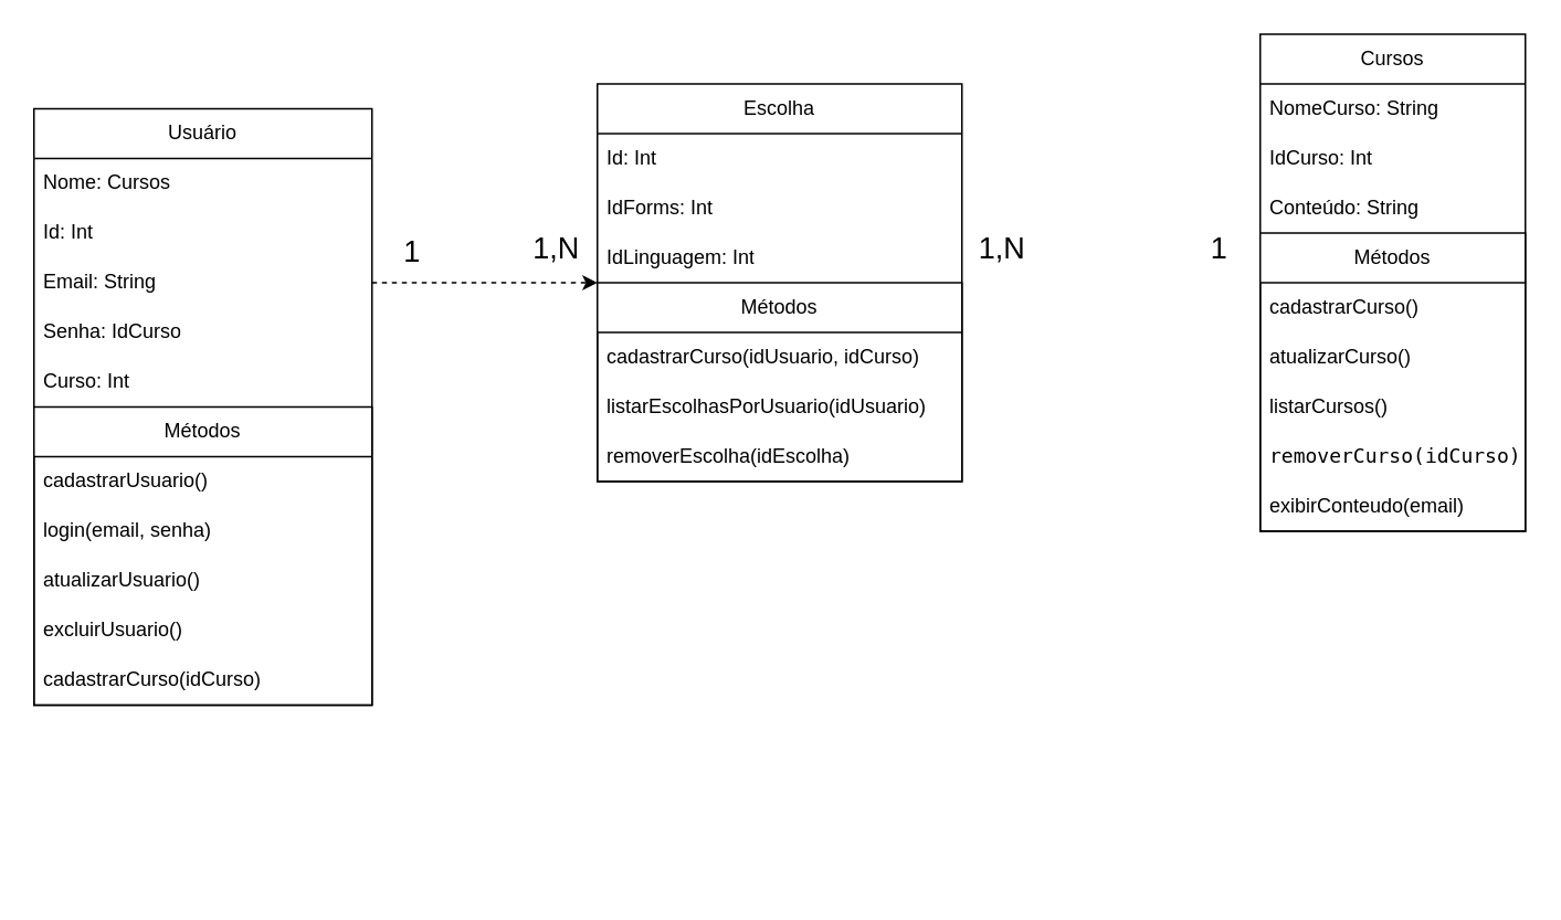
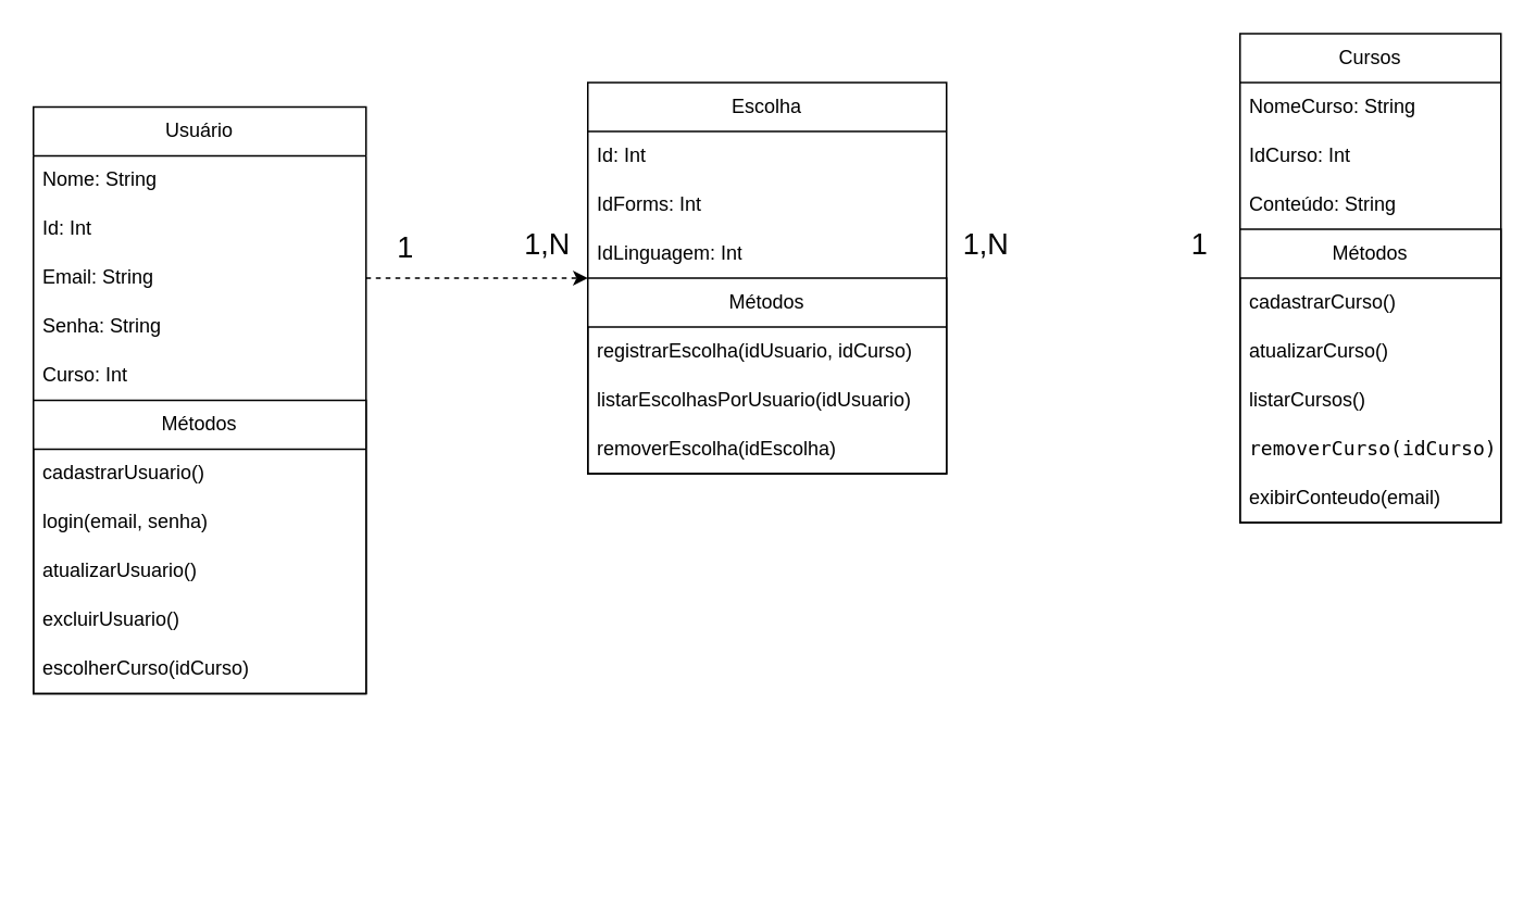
  <mxCell id="0" />
  <mxCell id="1" parent="0" />
  <mxCell id="2" value="Usuário" style="swimlane;fontStyle=0;childLayout=stackLayout;horizontal=1;startSize=30;horizontalStack=0;resizeParent=1;resizeParentMax=0;resizeLast=0;collapsible=1;marginBottom=0;whiteSpace=wrap;html=1;strokeColor=default;swimlaneLine=1;" vertex="1" parent="1"><mxGeometry x="20" y="65" width="204" height="360" as="geometry" /></mxCell>
- <mxCell id="3" value="Nome: Cursos" style="text;strokeColor=none;fillColor=none;align=left;verticalAlign=middle;spacingLeft=4;spacingRight=4;overflow=hidden;points=[[0,0.5],[1,0.5]];portConstraint=eastwest;rotatable=0;whiteSpace=wrap;html=1;" vertex="1" parent="2"><mxGeometry y="30" width="204" height="30" as="geometry" /></mxCell>
+ <mxCell id="3" value="Nome: String" style="text;strokeColor=none;fillColor=none;align=left;verticalAlign=middle;spacingLeft=4;spacingRight=4;overflow=hidden;points=[[0,0.5],[1,0.5]];portConstraint=eastwest;rotatable=0;whiteSpace=wrap;html=1;" vertex="1" parent="2"><mxGeometry y="30" width="204" height="30" as="geometry" /></mxCell>
  <mxCell id="4" value="Id: Int" style="text;strokeColor=none;fillColor=none;align=left;verticalAlign=middle;spacingLeft=4;spacingRight=4;overflow=hidden;points=[[0,0.5],[1,0.5]];portConstraint=eastwest;rotatable=0;whiteSpace=wrap;html=1;" vertex="1" parent="2"><mxGeometry y="60" width="204" height="30" as="geometry" /></mxCell>
  <mxCell id="5" value="Email: String" style="text;strokeColor=none;fillColor=none;align=left;verticalAlign=middle;spacingLeft=4;spacingRight=4;overflow=hidden;points=[[0,0.5],[1,0.5]];portConstraint=eastwest;rotatable=0;whiteSpace=wrap;html=1;" vertex="1" parent="2"><mxGeometry y="90" width="204" height="30" as="geometry" /></mxCell>
- <mxCell id="6" value="Senha: IdCurso" style="text;strokeColor=none;fillColor=none;align=left;verticalAlign=middle;spacingLeft=4;spacingRight=4;overflow=hidden;points=[[0,0.5],[1,0.5]];portConstraint=eastwest;rotatable=0;whiteSpace=wrap;html=1;" vertex="1" parent="2"><mxGeometry y="120" width="204" height="30" as="geometry" /></mxCell>
+ <mxCell id="6" value="Senha: String" style="text;strokeColor=none;fillColor=none;align=left;verticalAlign=middle;spacingLeft=4;spacingRight=4;overflow=hidden;points=[[0,0.5],[1,0.5]];portConstraint=eastwest;rotatable=0;whiteSpace=wrap;html=1;" vertex="1" parent="2"><mxGeometry y="120" width="204" height="30" as="geometry" /></mxCell>
  <mxCell id="7" value="Curso: Int" style="text;strokeColor=none;fillColor=none;align=left;verticalAlign=middle;spacingLeft=4;spacingRight=4;overflow=hidden;points=[[0,0.5],[1,0.5]];portConstraint=eastwest;rotatable=0;whiteSpace=wrap;html=1;" vertex="1" parent="2"><mxGeometry y="150" width="204" height="30" as="geometry" /></mxCell>
  <mxCell id="8" style="edgeStyle=orthogonalEdgeStyle;rounded=0;orthogonalLoop=1;jettySize=auto;html=1;exitX=0.5;exitY=1;exitDx=0;exitDy=0;" edge="1" parent="2"><mxGeometry relative="1" as="geometry"><mxPoint x="102" y="300" as="sourcePoint" /><mxPoint x="102" y="300" as="targetPoint" /></mxGeometry></mxCell>
  <mxCell id="9" value="Métodos" style="swimlane;fontStyle=0;childLayout=stackLayout;horizontal=1;startSize=30;horizontalStack=0;resizeParent=1;resizeParentMax=0;resizeLast=0;collapsible=1;marginBottom=0;whiteSpace=wrap;html=1;strokeColor=default;swimlaneLine=1;" vertex="1" parent="2"><mxGeometry y="180" width="204" height="180" as="geometry" /></mxCell>
  <mxCell id="10" style="edgeStyle=orthogonalEdgeStyle;rounded=0;orthogonalLoop=1;jettySize=auto;html=1;exitX=0.5;exitY=1;exitDx=0;exitDy=0;" edge="1" parent="9"><mxGeometry relative="1" as="geometry"><mxPoint x="102" y="300" as="sourcePoint" /><mxPoint x="102" y="300" as="targetPoint" /></mxGeometry></mxCell>
  <mxCell id="11" value="cadastrarUsuario()" style="text;strokeColor=none;fillColor=none;align=left;verticalAlign=middle;spacingLeft=4;spacingRight=4;overflow=hidden;points=[[0,0.5],[1,0.5]];portConstraint=eastwest;rotatable=0;whiteSpace=wrap;html=1;" vertex="1" parent="9"><mxGeometry y="30" width="204" height="30" as="geometry" /></mxCell>
  <mxCell id="12" value="login(email, senha)" style="text;strokeColor=none;fillColor=none;align=left;verticalAlign=middle;spacingLeft=4;spacingRight=4;overflow=hidden;points=[[0,0.5],[1,0.5]];portConstraint=eastwest;rotatable=0;whiteSpace=wrap;html=1;" vertex="1" parent="9"><mxGeometry y="60" width="204" height="30" as="geometry" /></mxCell>
  <mxCell id="13" value="atualizarUsuario()" style="text;strokeColor=none;fillColor=none;align=left;verticalAlign=middle;spacingLeft=4;spacingRight=4;overflow=hidden;points=[[0,0.5],[1,0.5]];portConstraint=eastwest;rotatable=0;whiteSpace=wrap;html=1;" vertex="1" parent="9"><mxGeometry y="90" width="204" height="30" as="geometry" /></mxCell>
  <mxCell id="14" value="excluirUsuario()" style="text;strokeColor=none;fillColor=none;align=left;verticalAlign=middle;spacingLeft=4;spacingRight=4;overflow=hidden;points=[[0,0.5],[1,0.5]];portConstraint=eastwest;rotatable=0;whiteSpace=wrap;html=1;" vertex="1" parent="9"><mxGeometry y="120" width="204" height="30" as="geometry" /></mxCell>
- <mxCell id="15" value="cadastrarCurso(idCurso)" style="text;strokeColor=none;fillColor=none;align=left;verticalAlign=middle;spacingLeft=4;spacingRight=4;overflow=hidden;points=[[0,0.5],[1,0.5]];portConstraint=eastwest;rotatable=0;whiteSpace=wrap;html=1;" vertex="1" parent="9"><mxGeometry y="150" width="204" height="30" as="geometry" /></mxCell>
+ <mxCell id="15" value="escolherCurso(idCurso)" style="text;strokeColor=none;fillColor=none;align=left;verticalAlign=middle;spacingLeft=4;spacingRight=4;overflow=hidden;points=[[0,0.5],[1,0.5]];portConstraint=eastwest;rotatable=0;whiteSpace=wrap;html=1;" vertex="1" parent="9"><mxGeometry y="150" width="204" height="30" as="geometry" /></mxCell>
  <mxCell id="16" value="Cursos" style="swimlane;fontStyle=0;childLayout=stackLayout;horizontal=1;startSize=30;horizontalStack=0;resizeParent=1;resizeParentMax=0;resizeLast=0;collapsible=1;marginBottom=0;whiteSpace=wrap;html=1;" vertex="1" parent="1"><mxGeometry x="760" y="20" width="160" height="300" as="geometry" /></mxCell>
  <mxCell id="17" value="NomeCurso: String&lt;span style=&quot;white-space: pre;&quot;&gt;&#09;&lt;/span&gt;&lt;span style=&quot;white-space: pre;&quot;&gt;&#09;&lt;/span&gt;" style="text;strokeColor=none;fillColor=none;align=left;verticalAlign=middle;spacingLeft=4;spacingRight=4;overflow=hidden;points=[[0,0.5],[1,0.5]];portConstraint=eastwest;rotatable=0;whiteSpace=wrap;html=1;" vertex="1" parent="16"><mxGeometry y="30" width="160" height="30" as="geometry" /></mxCell>
  <mxCell id="18" value="IdCurso: Int" style="text;strokeColor=none;fillColor=none;align=left;verticalAlign=middle;spacingLeft=4;spacingRight=4;overflow=hidden;points=[[0,0.5],[1,0.5]];portConstraint=eastwest;rotatable=0;whiteSpace=wrap;html=1;" vertex="1" parent="16"><mxGeometry y="60" width="160" height="30" as="geometry" /></mxCell>
  <mxCell id="19" value="Conteúdo: String&amp;nbsp;" style="text;strokeColor=none;fillColor=none;align=left;verticalAlign=middle;spacingLeft=4;spacingRight=4;overflow=hidden;points=[[0,0.5],[1,0.5]];portConstraint=eastwest;rotatable=0;whiteSpace=wrap;html=1;" vertex="1" parent="16"><mxGeometry y="90" width="160" height="30" as="geometry" /></mxCell>
  <mxCell id="20" value="Métodos" style="swimlane;fontStyle=0;childLayout=stackLayout;horizontal=1;startSize=30;horizontalStack=0;resizeParent=1;resizeParentMax=0;resizeLast=0;collapsible=1;marginBottom=0;whiteSpace=wrap;html=1;strokeColor=default;swimlaneLine=1;" vertex="1" parent="16"><mxGeometry y="120" width="160" height="180" as="geometry" /></mxCell>
  <mxCell id="21" style="edgeStyle=orthogonalEdgeStyle;rounded=0;orthogonalLoop=1;jettySize=auto;html=1;exitX=0.5;exitY=1;exitDx=0;exitDy=0;" edge="1" parent="20"><mxGeometry relative="1" as="geometry"><mxPoint x="102" y="300" as="sourcePoint" /><mxPoint x="102" y="300" as="targetPoint" /></mxGeometry></mxCell>
  <mxCell id="22" value="cadastrarCurso()" style="text;strokeColor=none;fillColor=none;align=left;verticalAlign=middle;spacingLeft=4;spacingRight=4;overflow=hidden;points=[[0,0.5],[1,0.5]];portConstraint=eastwest;rotatable=0;whiteSpace=wrap;html=1;" vertex="1" parent="20"><mxGeometry y="30" width="160" height="30" as="geometry" /></mxCell>
  <mxCell id="23" value="atualizarCurso()" style="text;strokeColor=none;fillColor=none;align=left;verticalAlign=middle;spacingLeft=4;spacingRight=4;overflow=hidden;points=[[0,0.5],[1,0.5]];portConstraint=eastwest;rotatable=0;whiteSpace=wrap;html=1;" vertex="1" parent="20"><mxGeometry y="60" width="160" height="30" as="geometry" /></mxCell>
  <mxCell id="24" value="listarCursos()" style="text;strokeColor=none;fillColor=none;align=left;verticalAlign=middle;spacingLeft=4;spacingRight=4;overflow=hidden;points=[[0,0.5],[1,0.5]];portConstraint=eastwest;rotatable=0;whiteSpace=wrap;html=1;" vertex="1" parent="20"><mxGeometry y="90" width="160" height="30" as="geometry" /></mxCell>
  <mxCell id="25" value="&lt;code data-end=&quot;965&quot; data-start=&quot;942&quot;&gt;removerCurso(idCurso)&lt;/code&gt;" style="text;strokeColor=none;fillColor=none;align=left;verticalAlign=middle;spacingLeft=4;spacingRight=4;overflow=hidden;points=[[0,0.5],[1,0.5]];portConstraint=eastwest;rotatable=0;whiteSpace=wrap;html=1;" vertex="1" parent="20"><mxGeometry y="120" width="160" height="30" as="geometry" /></mxCell>
  <mxCell id="26" value="exibirConteudo(email)" style="text;strokeColor=none;fillColor=none;align=left;verticalAlign=middle;spacingLeft=4;spacingRight=4;overflow=hidden;points=[[0,0.5],[1,0.5]];portConstraint=eastwest;rotatable=0;whiteSpace=wrap;html=1;" vertex="1" parent="20"><mxGeometry y="150" width="160" height="30" as="geometry" /></mxCell>
  <mxCell id="27" value="Escolha" style="swimlane;fontStyle=0;childLayout=stackLayout;horizontal=1;startSize=30;horizontalStack=0;resizeParent=1;resizeParentMax=0;resizeLast=0;collapsible=1;marginBottom=0;whiteSpace=wrap;html=1;strokeColor=default;swimlaneLine=1;" vertex="1" parent="1"><mxGeometry x="360" y="50" width="220" height="240" as="geometry" /></mxCell>
  <mxCell id="28" value="Id: Int" style="text;strokeColor=none;fillColor=none;align=left;verticalAlign=middle;spacingLeft=4;spacingRight=4;overflow=hidden;points=[[0,0.5],[1,0.5]];portConstraint=eastwest;rotatable=0;whiteSpace=wrap;html=1;" vertex="1" parent="27"><mxGeometry y="30" width="220" height="30" as="geometry" /></mxCell>
  <mxCell id="29" value="IdForms: Int" style="text;strokeColor=none;fillColor=none;align=left;verticalAlign=middle;spacingLeft=4;spacingRight=4;overflow=hidden;points=[[0,0.5],[1,0.5]];portConstraint=eastwest;rotatable=0;whiteSpace=wrap;html=1;" vertex="1" parent="27"><mxGeometry y="60" width="220" height="30" as="geometry" /></mxCell>
  <mxCell id="30" value="IdLinguagem: Int" style="text;strokeColor=none;fillColor=none;align=left;verticalAlign=middle;spacingLeft=4;spacingRight=4;overflow=hidden;points=[[0,0.5],[1,0.5]];portConstraint=eastwest;rotatable=0;whiteSpace=wrap;html=1;" vertex="1" parent="27"><mxGeometry y="90" width="220" height="30" as="geometry" /></mxCell>
  <mxCell id="31" style="edgeStyle=orthogonalEdgeStyle;rounded=0;orthogonalLoop=1;jettySize=auto;html=1;exitX=0.5;exitY=1;exitDx=0;exitDy=0;" edge="1" parent="27"><mxGeometry relative="1" as="geometry"><mxPoint x="102" y="300" as="sourcePoint" /><mxPoint x="102" y="300" as="targetPoint" /></mxGeometry></mxCell>
  <mxCell id="32" value="Métodos" style="swimlane;fontStyle=0;childLayout=stackLayout;horizontal=1;startSize=30;horizontalStack=0;resizeParent=1;resizeParentMax=0;resizeLast=0;collapsible=1;marginBottom=0;whiteSpace=wrap;html=1;strokeColor=default;swimlaneLine=1;" vertex="1" parent="27"><mxGeometry y="120" width="220" height="120" as="geometry" /></mxCell>
  <mxCell id="33" style="edgeStyle=orthogonalEdgeStyle;rounded=0;orthogonalLoop=1;jettySize=auto;html=1;exitX=0.5;exitY=1;exitDx=0;exitDy=0;" edge="1" parent="32"><mxGeometry relative="1" as="geometry"><mxPoint x="102" y="300" as="sourcePoint" /><mxPoint x="102" y="300" as="targetPoint" /></mxGeometry></mxCell>
- <mxCell id="34" value="cadastrarCurso(idUsuario, idCurso)" style="text;strokeColor=none;fillColor=none;align=left;verticalAlign=middle;spacingLeft=4;spacingRight=4;overflow=hidden;points=[[0,0.5],[1,0.5]];portConstraint=eastwest;rotatable=0;whiteSpace=wrap;html=1;" vertex="1" parent="32"><mxGeometry y="30" width="220" height="30" as="geometry" /></mxCell>
+ <mxCell id="34" value="registrarEscolha(idUsuario, idCurso)" style="text;strokeColor=none;fillColor=none;align=left;verticalAlign=middle;spacingLeft=4;spacingRight=4;overflow=hidden;points=[[0,0.5],[1,0.5]];portConstraint=eastwest;rotatable=0;whiteSpace=wrap;html=1;" vertex="1" parent="32"><mxGeometry y="30" width="220" height="30" as="geometry" /></mxCell>
  <mxCell id="35" value="listarEscolhasPorUsuario(idUsuario)" style="text;strokeColor=none;fillColor=none;align=left;verticalAlign=middle;spacingLeft=4;spacingRight=4;overflow=hidden;points=[[0,0.5],[1,0.5]];portConstraint=eastwest;rotatable=0;whiteSpace=wrap;html=1;" vertex="1" parent="32"><mxGeometry y="60" width="220" height="30" as="geometry" /></mxCell>
  <mxCell id="36" value="removerEscolha(idEscolha)" style="text;strokeColor=none;fillColor=none;align=left;verticalAlign=middle;spacingLeft=4;spacingRight=4;overflow=hidden;points=[[0,0.5],[1,0.5]];portConstraint=eastwest;rotatable=0;whiteSpace=wrap;html=1;" vertex="1" parent="32"><mxGeometry y="90" width="220" height="30" as="geometry" /></mxCell>
  <mxCell id="37" value="&lt;font style=&quot;font-size: 18px;&quot;&gt;1,N&lt;/font&gt;" style="edgeLabel;html=1;align=center;verticalAlign=middle;resizable=0;points=[];" vertex="1" connectable="0" parent="1"><mxGeometry x="330" y="145" as="geometry"><mxPoint x="4" y="4" as="offset" /></mxGeometry></mxCell>
  <mxCell id="38" style="edgeStyle=orthogonalEdgeStyle;rounded=0;orthogonalLoop=1;jettySize=auto;html=1;dashed=1;" edge="1" parent="1" source="5" target="27"><mxGeometry relative="1" as="geometry" /></mxCell>
  <mxCell id="39" value="&lt;span style=&quot;font-size: 18px;&quot;&gt;1&lt;/span&gt;" style="edgeLabel;html=1;align=center;verticalAlign=middle;resizable=0;points=[];" vertex="1" connectable="0" parent="1"><mxGeometry x="250" y="155" as="geometry"><mxPoint x="-3" y="-4" as="offset" /></mxGeometry></mxCell>
  <mxCell id="40" value="&lt;span style=&quot;font-size: 18px;&quot;&gt;1,N&lt;/span&gt;" style="edgeLabel;html=1;align=center;verticalAlign=middle;resizable=0;points=[];" vertex="1" connectable="0" parent="1"><mxGeometry x="610" y="155" as="geometry"><mxPoint x="-7" y="-6" as="offset" /></mxGeometry></mxCell>
  <mxCell id="41" value="&lt;span style=&quot;font-size: 18px;&quot;&gt;1&lt;/span&gt;" style="edgeLabel;html=1;align=center;verticalAlign=middle;resizable=0;points=[];" vertex="1" connectable="0" parent="1"><mxGeometry x="730" y="145" as="geometry"><mxPoint x="4" y="4" as="offset" /></mxGeometry></mxCell>
